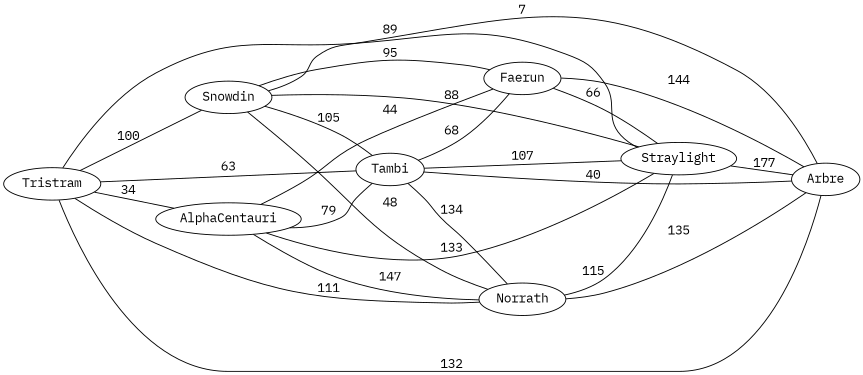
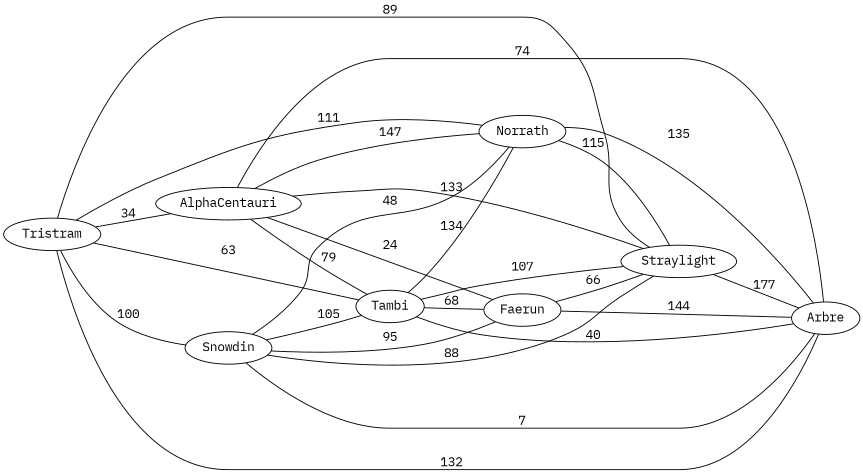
  graph {
    fontname="IBM Plex Mono"
    rankdir=LR
    node [fontname="IBM Plex Mono"]
    edge [fontname="IBM Plex Mono"]
    Tristram
    AlphaCentauri
    Snowdin
    Tambi
    Norrath
    Straylight
    Arbre
    Faerun
    Tristram -- AlphaCentauri [label=34]
    Tristram -- Snowdin [label=100]
    Tristram -- Tambi [label=63]
    Tristram -- Norrath [label=111]
    Tristram -- Straylight [label=89]
    Tristram -- Arbre [label=132]
    AlphaCentauri -- Tambi [label=79]
    AlphaCentauri -- Norrath [label=147]
    AlphaCentauri -- Straylight [label=133]
-   AlphaCentauri -- Faerun [label=44]
+   AlphaCentauri -- Arbre [label=74]
+   AlphaCentauri -- Faerun [label=24]
    Snowdin -- Tambi [label=105]
    Snowdin -- Norrath [label=48]
    Snowdin -- Straylight [label=88]
    Snowdin -- Arbre [label=7]
    Snowdin -- Faerun [label=95]
    Tambi -- Norrath [label=134]
    Tambi -- Straylight [label=107]
    Tambi -- Arbre [label=40]
    Tambi -- Faerun [label=68]
    Norrath -- Straylight [label=115]
    Norrath -- Arbre [label=135]
    Straylight -- Arbre [label=177]
    Faerun -- Straylight [label=66]
    Faerun -- Arbre [label=144]
  }
